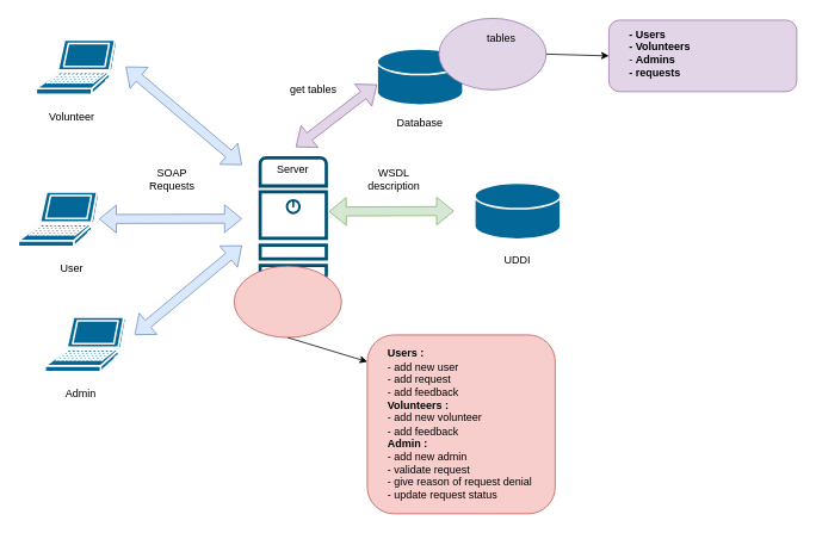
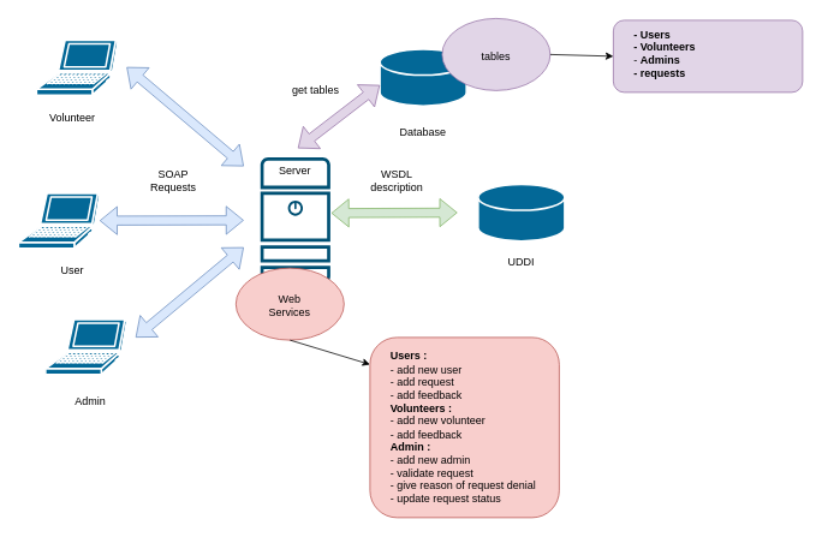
  <mxCell id="0" />
  <mxCell id="1" parent="0" />
  <mxCell id="2" value="" style="sketch=0;points=[[0.015,0.015,0],[0.985,0.015,0],[0.985,0.985,0],[0.015,0.985,0],[0.25,0,0],[0.5,0,0],[0.75,0,0],[1,0.25,0],[1,0.5,0],[1,0.75,0],[0.75,1,0],[0.5,1,0],[0.25,1,0],[0,0.75,0],[0,0.5,0],[0,0.25,0]];verticalLabelPosition=bottom;html=1;verticalAlign=top;aspect=fixed;align=center;pointerEvents=1;shape=mxgraph.cisco19.server;fillColor=#005073;strokeColor=none;" vertex="1" parent="1"><mxGeometry x="288.5" y="174" width="77.5" height="140.91" as="geometry" /></mxCell>
  <mxCell id="3" value="" style="ellipse;whiteSpace=wrap;html=1;fillColor=#f8cecc;strokeColor=#b85450;" vertex="1" parent="1"><mxGeometry x="261.25" y="297" width="120" height="80" as="geometry" /></mxCell>
  <mxCell id="4" value="" style="shape=mxgraph.cisco.computers_and_peripherals.laptop;sketch=0;html=1;pointerEvents=1;dashed=0;fillColor=#036897;strokeColor=#ffffff;strokeWidth=2;verticalLabelPosition=bottom;verticalAlign=top;align=center;outlineConnect=0;" vertex="1" parent="1"><mxGeometry x="20" y="214" width="90" height="61" as="geometry" /></mxCell>
  <mxCell id="5" value="User" style="text;html=1;strokeColor=none;fillColor=none;align=center;verticalAlign=middle;whiteSpace=wrap;rounded=0;" vertex="1" parent="1"><mxGeometry x="50" y="284.91" width="60" height="30" as="geometry" /></mxCell>
+ <mxCell id="6" value="Web Services" style="text;html=1;strokeColor=none;fillColor=none;align=center;verticalAlign=middle;whiteSpace=wrap;rounded=0;" vertex="1" parent="1"><mxGeometry x="291.25" y="324" width="60" height="30" as="geometry" /></mxCell>
  <mxCell id="7" value="" style="shape=mxgraph.cisco.computers_and_peripherals.laptop;sketch=0;html=1;pointerEvents=1;dashed=0;fillColor=#036897;strokeColor=#ffffff;strokeWidth=2;verticalLabelPosition=bottom;verticalAlign=top;align=center;outlineConnect=0;" vertex="1" parent="1"><mxGeometry x="40" y="44" width="90" height="61" as="geometry" /></mxCell>
  <mxCell id="8" value="Volunteer" style="text;html=1;strokeColor=none;fillColor=none;align=center;verticalAlign=middle;whiteSpace=wrap;rounded=0;" vertex="1" parent="1"><mxGeometry x="50" y="114.91" width="60" height="30" as="geometry" /></mxCell>
  <mxCell id="9" value="" style="shape=mxgraph.cisco.computers_and_peripherals.laptop;sketch=0;html=1;pointerEvents=1;dashed=0;fillColor=#036897;strokeColor=#ffffff;strokeWidth=2;verticalLabelPosition=bottom;verticalAlign=top;align=center;outlineConnect=0;" vertex="1" parent="1"><mxGeometry x="50" y="354" width="90" height="61" as="geometry" /></mxCell>
- <mxCell id="10" value="Admin" style="text;html=1;strokeColor=none;fillColor=none;align=center;verticalAlign=middle;whiteSpace=wrap;rounded=0;" vertex="1" parent="1"><mxGeometry x="60" y="424.91" width="60" height="30" as="geometry" /></mxCell>
+ <mxCell id="10" value="Admin" style="text;html=1;strokeColor=none;fillColor=none;align=center;verticalAlign=middle;whiteSpace=wrap;rounded=0;" vertex="1" parent="1"><mxGeometry x="70" y="429.91" width="60" height="30" as="geometry" /></mxCell>
  <mxCell id="11" value="UDDI" style="text;html=1;strokeColor=none;fillColor=none;align=center;verticalAlign=middle;whiteSpace=wrap;rounded=0;" vertex="1" parent="1"><mxGeometry x="548" y="275" width="60" height="30" as="geometry" /></mxCell>
  <mxCell id="12" value="" style="endArrow=classic;html=1;rounded=0;exitX=0.5;exitY=1;exitDx=0;exitDy=0;" edge="1" parent="1" source="3"><mxGeometry width="50" height="50" relative="1" as="geometry"><mxPoint x="300" y="304" as="sourcePoint" /><mxPoint x="410" y="404" as="targetPoint" /></mxGeometry></mxCell>
  <mxCell id="13" value="" style="rounded=1;whiteSpace=wrap;html=1;fillColor=#f8cecc;strokeColor=#b85450;" vertex="1" parent="1"><mxGeometry x="410" y="374" width="210" height="200" as="geometry" /></mxCell>
  <mxCell id="14" value="&lt;b&gt;Users :&amp;nbsp;&lt;/b&gt;&lt;br&gt;- add new user&lt;br&gt;- add request&lt;br&gt;- add feedback&amp;nbsp;&lt;br style=&quot;border-color: var(--border-color);&quot;&gt;&lt;b&gt;Volunteers :&amp;nbsp;&lt;/b&gt;&lt;br&gt;- add new volunteer&amp;nbsp;&lt;br&gt;- add feedback&amp;nbsp;&lt;br&gt;&lt;b&gt;Admin :&amp;nbsp;&lt;br&gt;&lt;/b&gt;- add new admin&amp;nbsp;&lt;br style=&quot;border-color: var(--border-color);&quot;&gt;- validate request&lt;br&gt;- give reason of request denial&amp;nbsp;&lt;br&gt;- update request status" style="text;html=1;strokeColor=none;fillColor=none;align=left;verticalAlign=middle;whiteSpace=wrap;rounded=0;" vertex="1" parent="1"><mxGeometry x="431" y="394.91" width="170" height="159.09" as="geometry" /></mxCell>
  <mxCell id="15" value="SOAP Requests" style="text;html=1;strokeColor=none;fillColor=none;align=center;verticalAlign=middle;whiteSpace=wrap;rounded=0;" vertex="1" parent="1"><mxGeometry x="162" y="185" width="60" height="30" as="geometry" /></mxCell>
  <mxCell id="16" value="" style="shape=flexArrow;endArrow=classic;startArrow=classic;html=1;rounded=0;entryX=0;entryY=0.5;entryDx=0;entryDy=0;entryPerimeter=0;fillColor=#d5e8d4;strokeColor=#82b366;" edge="1" parent="1"><mxGeometry width="100" height="100" relative="1" as="geometry"><mxPoint x="367" y="236" as="sourcePoint" /><mxPoint x="507" y="235.5" as="targetPoint" /></mxGeometry></mxCell>
  <mxCell id="17" value="" style="shape=flexArrow;endArrow=classic;startArrow=classic;html=1;rounded=0;fillColor=#dae8fc;strokeColor=#6c8ebf;" edge="1" parent="1" source="4"><mxGeometry width="100" height="100" relative="1" as="geometry"><mxPoint x="122" y="304" as="sourcePoint" /><mxPoint x="270" y="244" as="targetPoint" /></mxGeometry></mxCell>
  <mxCell id="18" value="" style="shape=flexArrow;endArrow=classic;startArrow=classic;html=1;rounded=0;fillColor=#dae8fc;strokeColor=#6c8ebf;" edge="1" parent="1"><mxGeometry width="100" height="100" relative="1" as="geometry"><mxPoint x="150" y="374" as="sourcePoint" /><mxPoint x="270" y="274" as="targetPoint" /></mxGeometry></mxCell>
  <mxCell id="19" value="" style="shape=flexArrow;endArrow=classic;startArrow=classic;html=1;rounded=0;fillColor=#dae8fc;strokeColor=#6c8ebf;" edge="1" parent="1"><mxGeometry width="100" height="100" relative="1" as="geometry"><mxPoint x="140" y="74" as="sourcePoint" /><mxPoint x="270" y="184" as="targetPoint" /></mxGeometry></mxCell>
  <mxCell id="20" value="WSDL description" style="text;html=1;strokeColor=none;fillColor=none;align=center;verticalAlign=middle;whiteSpace=wrap;rounded=0;" vertex="1" parent="1"><mxGeometry x="410" y="185" width="60" height="30" as="geometry" /></mxCell>
  <mxCell id="21" value="" style="shape=mxgraph.cisco.storage.relational_database;html=1;pointerEvents=1;dashed=0;fillColor=#036897;strokeColor=#ffffff;strokeWidth=2;verticalLabelPosition=bottom;verticalAlign=top;align=center;outlineConnect=0;" vertex="1" parent="1"><mxGeometry x="530" y="204" width="96" height="63" as="geometry" /></mxCell>
- <mxCell id="22" value="Database" style="text;html=1;strokeColor=none;fillColor=none;align=center;verticalAlign=middle;whiteSpace=wrap;rounded=0;" vertex="1" parent="1"><mxGeometry x="439" y="122" width="60" height="30" as="geometry" /></mxCell>
+ <mxCell id="22" value="Database" style="text;html=1;strokeColor=none;fillColor=none;align=center;verticalAlign=middle;whiteSpace=wrap;rounded=0;" vertex="1" parent="1"><mxGeometry x="439" y="132" width="60" height="30" as="geometry" /></mxCell>
  <mxCell id="23" value="" style="shape=mxgraph.cisco.storage.relational_database;html=1;pointerEvents=1;dashed=0;fillColor=#036897;strokeColor=#ffffff;strokeWidth=2;verticalLabelPosition=bottom;verticalAlign=top;align=center;outlineConnect=0;" vertex="1" parent="1"><mxGeometry x="421" y="54" width="96" height="63" as="geometry" /></mxCell>
  <mxCell id="24" value="Server" style="text;html=1;strokeColor=none;fillColor=none;align=center;verticalAlign=middle;whiteSpace=wrap;rounded=0;" vertex="1" parent="1"><mxGeometry x="297.25" y="174" width="60" height="30" as="geometry" /></mxCell>
  <mxCell id="25" value="" style="shape=flexArrow;endArrow=classic;startArrow=classic;html=1;rounded=0;entryX=0;entryY=0.5;entryDx=0;entryDy=0;entryPerimeter=0;fillColor=#e1d5e7;strokeColor=#9673a6;" edge="1" parent="1"><mxGeometry width="100" height="100" relative="1" as="geometry"><mxPoint x="330" y="164" as="sourcePoint" /><mxPoint x="421" y="94" as="targetPoint" /></mxGeometry></mxCell>
  <mxCell id="26" value="get tables" style="text;html=1;strokeColor=none;fillColor=none;align=center;verticalAlign=middle;whiteSpace=wrap;rounded=0;" vertex="1" parent="1"><mxGeometry x="320" y="84.91" width="60" height="30" as="geometry" /></mxCell>
  <mxCell id="27" value="" style="ellipse;whiteSpace=wrap;html=1;fillColor=#e1d5e7;strokeColor=#9673a6;" vertex="1" parent="1"><mxGeometry x="490" y="20" width="120" height="80" as="geometry" /></mxCell>
- <mxCell id="28" value="tables" style="text;html=1;strokeColor=none;fillColor=none;align=center;verticalAlign=middle;whiteSpace=wrap;rounded=0;" vertex="1" parent="1"><mxGeometry x="530" y="27" width="60" height="30" as="geometry" /></mxCell>
+ <mxCell id="28" value="tables" style="text;html=1;strokeColor=none;fillColor=none;align=center;verticalAlign=middle;whiteSpace=wrap;rounded=0;" vertex="1" parent="1"><mxGeometry x="520" y="47" width="60" height="30" as="geometry" /></mxCell>
  <mxCell id="29" value="" style="rounded=1;whiteSpace=wrap;html=1;fillColor=#e1d5e7;strokeColor=#9673a6;" vertex="1" parent="1"><mxGeometry x="680" y="22" width="210" height="80" as="geometry" /></mxCell>
  <mxCell id="30" value="&lt;b&gt;- Users&lt;br&gt;&lt;/b&gt;&lt;b&gt;- Volunteers&lt;/b&gt;&lt;br&gt;-&amp;nbsp;&lt;b&gt;Admins&amp;nbsp;&lt;br&gt;- requests&lt;br&gt;&lt;/b&gt;" style="text;html=1;strokeColor=none;fillColor=none;align=left;verticalAlign=middle;whiteSpace=wrap;rounded=0;" vertex="1" parent="1"><mxGeometry x="701" y="25.91" width="170" height="66.09" as="geometry" /></mxCell>
  <mxCell id="31" value="" style="endArrow=classic;html=1;rounded=0;exitX=1;exitY=0.5;exitDx=0;exitDy=0;entryX=0;entryY=0.5;entryDx=0;entryDy=0;" edge="1" parent="1" source="27" target="29"><mxGeometry width="50" height="50" relative="1" as="geometry"><mxPoint x="740" y="154" as="sourcePoint" /><mxPoint x="790" y="104" as="targetPoint" /></mxGeometry></mxCell>
